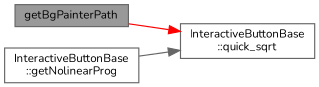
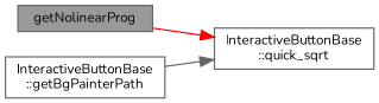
  digraph {
    fontname=Nunito
    rankdir=LR
    node [color=grey40 fillcolor=white fontname=Nunito fontsize=10 shape=box style=filled]
    edge [fontname=Nunito fontsize=10 labelfontname=Helvetica labelfontsize=10 style=solid]
-   n1 [color=gray40 fillcolor=grey60 fontcolor=black height=0.2 label=getBgPainterPath width=0.4]
+   n1 [color=gray40 fillcolor=grey60 fontcolor=black height=0.2 label=getNolinearProg width=0.4]
    n2 [height=0.2 label="InteractiveButtonBase\l::quick_sqrt" width=0.4]
-   n3 [height=0.2 label="InteractiveButtonBase\l::getNolinearProg" width=0.4]
+   n3 [height=0.2 label="InteractiveButtonBase\l::getBgPainterPath" width=0.4]
    n1 -> n2 [color=red]
    n3 -> n2 [color=gray40]
  }
